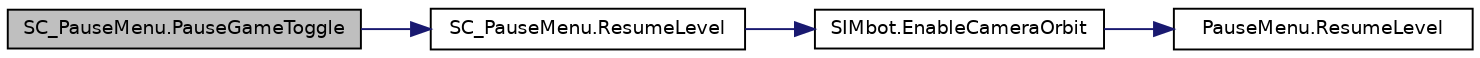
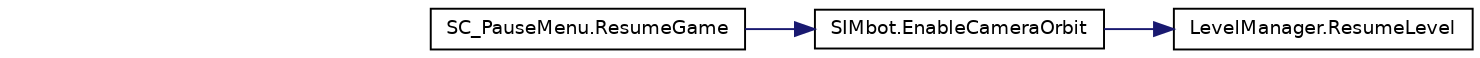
  digraph {
    rankdir=LR
    node [color=black fillcolor=white fontname=Helvetica fontsize=10 shape=record style=filled]
    edge [color=midnightblue fontname=Helvetica fontsize=10 labelfontname=Helvetica labelfontsize=10 style=solid]
-   n1 [fillcolor=grey75 fontcolor=black height=0.2 label="SC_PauseMenu.PauseGameToggle" width=0.4]
-   n2 [height=0.2 label="SC_PauseMenu.ResumeLevel" width=0.4]
+   n2 [height=0.2 label="SC_PauseMenu.ResumeGame" width=0.4]
    n3 [height=0.2 label="SIMbot.EnableCameraOrbit" width=0.4]
-   n4 [height=0.2 label="PauseMenu.ResumeLevel" width=0.4]
-   n1 -> n2
+   n4 [height=0.2 label="LevelManager.ResumeLevel" width=0.4]
    n2 -> n3
    n3 -> n4
  }
